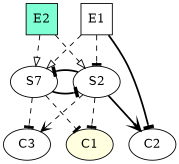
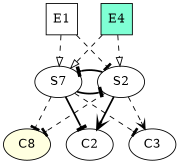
  digraph {
    node [fillcolor=white style=filled]
    edge [arrowhead=tee style=dashed]
    n1 [label=S7]
    S2
-   C1 [fillcolor=lightyellow]
+   C1 [fillcolor=lightyellow label=C8]
    C2
    C3
    E1 [shape=square]
-   E2 [fillcolor=aquamarine shape=square]
+   E2 [fillcolor=aquamarine shape=square label=E4]
    subgraph sub_1 {
      rank=same
      n1
      S2
    }
    n1 -> S2 [style=bold]
    n1 -> C1
-   E1 -> C2 [style=bold]
+   n1 -> C2 [style=bold]
    n1 -> C3
    S2 -> n1 [style=bold]
    S2 -> C1
    S2 -> C2 [arrowhead=vee style=bold]
    S2 -> C3 [arrowhead=vee]
    E1 -> n1 [arrowhead=onormal]
    E1 -> S2
    E2 -> n1 [arrowhead=onormal]
    E2 -> S2 [arrowhead=onormal]
  }
